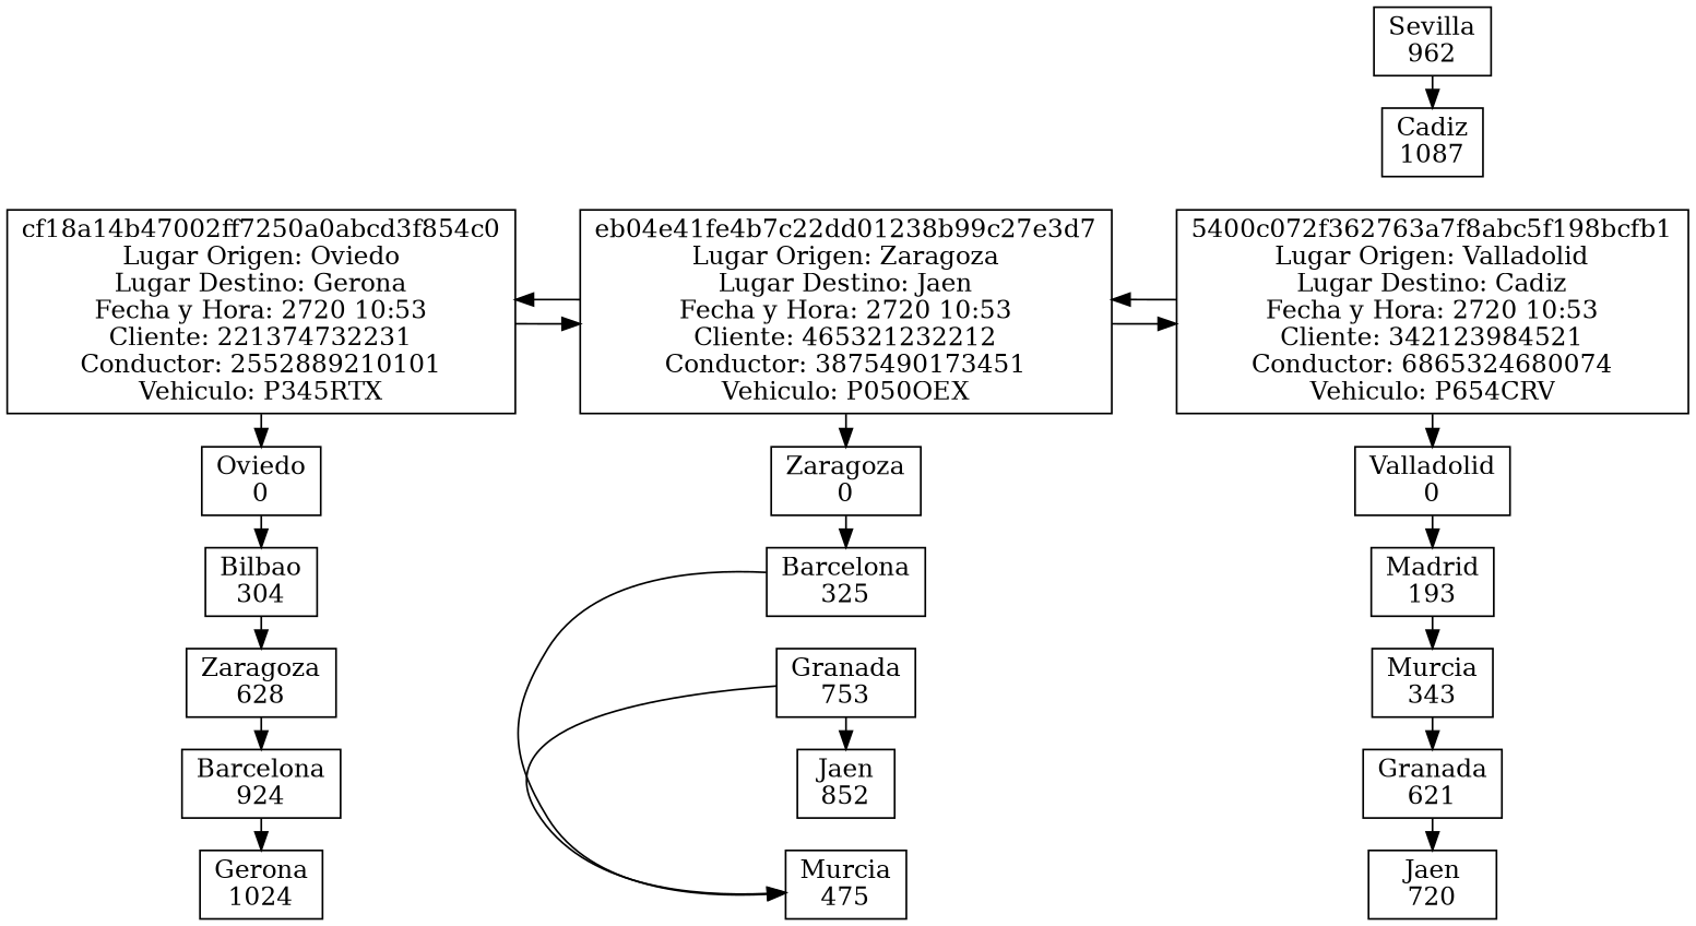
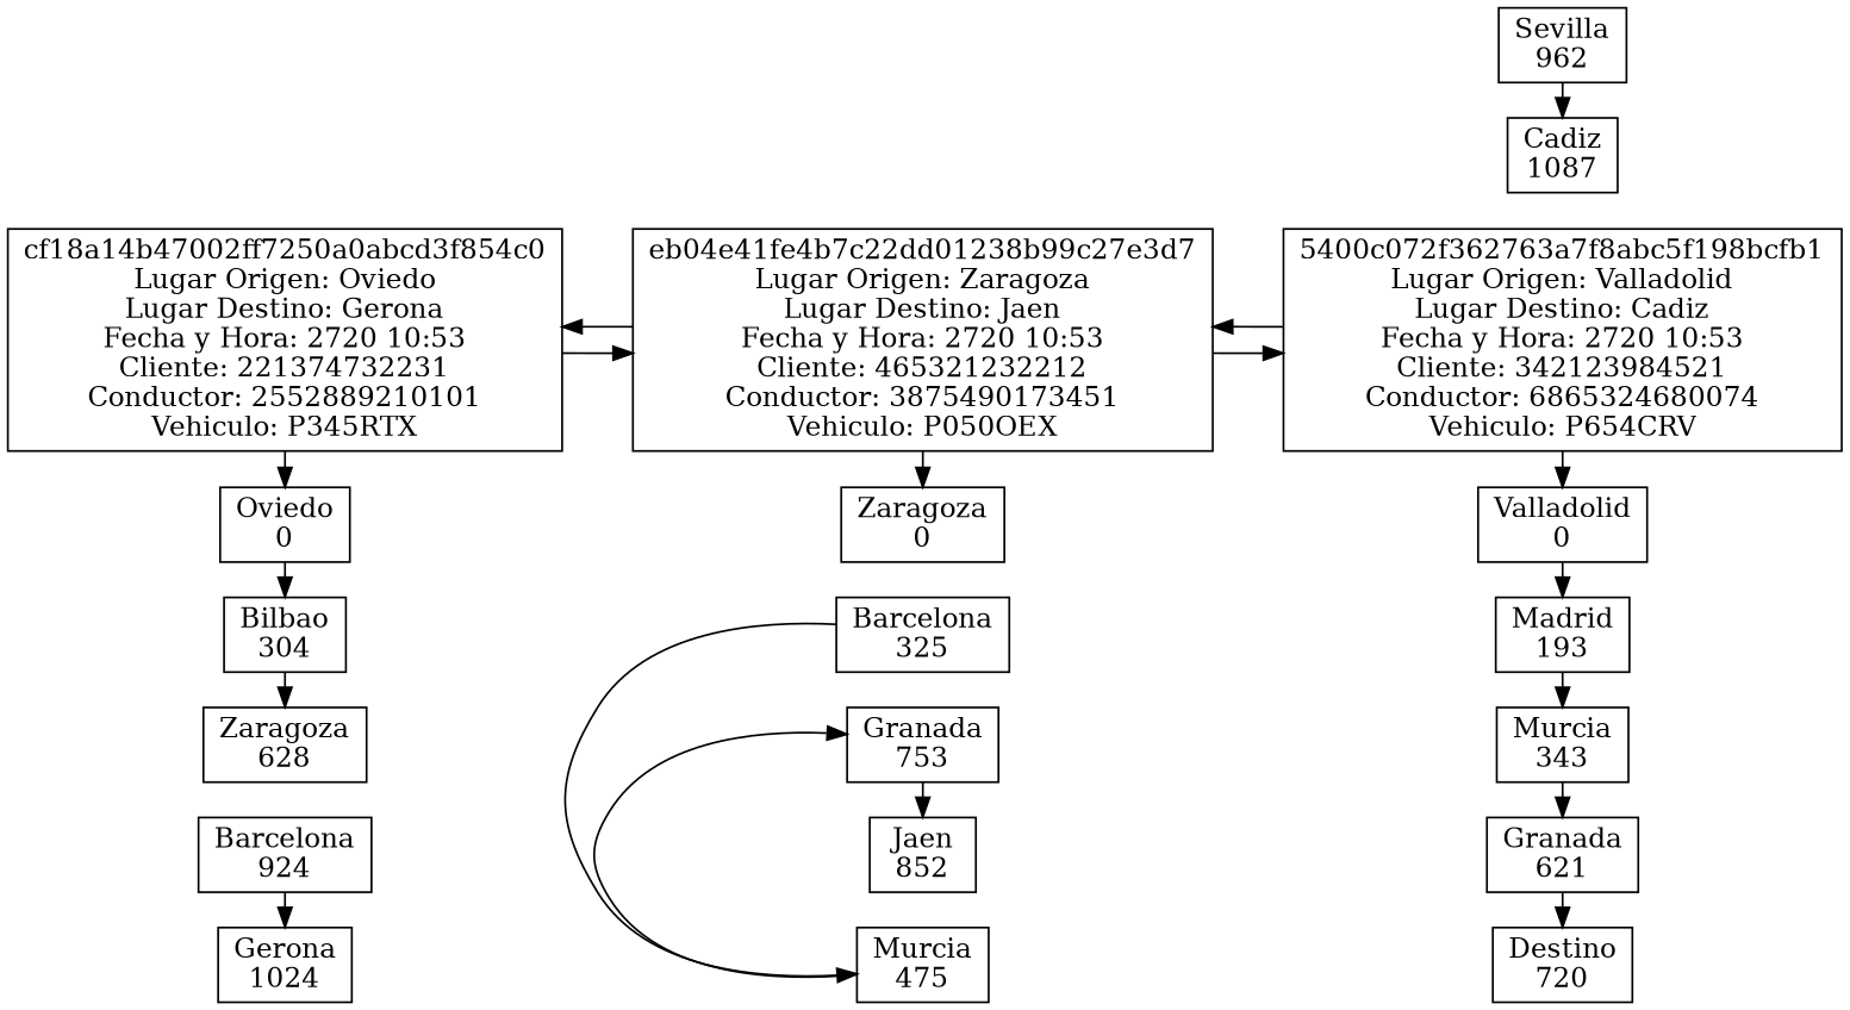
  digraph {
    rankdir=LR
    node [shape=box]
    n1 [label="Oviedo&#92;n0"]
    n2 [label="Bilbao&#92;n304"]
    n3 [label="Zaragoza&#92;n628"]
    n4 [label="Barcelona&#92;n924"]
    n5 [label="Gerona&#92;n1024"]
    n6 [label="cf18a14b47002ff7250a0abcd3f854c0&#92;nLugar Origen: Oviedo&#92;nLugar Destino: Gerona&#92;nFecha y Hora: 2720 10:53&#92;nCliente: 221374732231&#92;nConductor: 2552889210101&#92;nVehiculo: P345RTX"]
    n7 [label="eb04e41fe4b7c22dd01238b99c27e3d7&#92;nLugar Origen: Zaragoza&#92;nLugar Destino: Jaen&#92;nFecha y Hora: 2720 10:53&#92;nCliente: 465321232212&#92;nConductor: 3875490173451&#92;nVehiculo: P050OEX"]
    n8 [label="Zaragoza&#92;n0"]
    n9 [label="5400c072f362763a7f8abc5f198bcfb1&#92;nLugar Origen: Valladolid&#92;nLugar Destino: Cadiz&#92;nFecha y Hora: 2720 10:53&#92;nCliente: 342123984521&#92;nConductor: 6865324680074&#92;nVehiculo: P654CRV"]
    n10 [label="Valladolid&#92;n0"]
    n11 [label="Barcelona&#92;n325"]
    n12 [label="Murcia&#92;n475"]
    n13 [label="Granada&#92;n753"]
    n14 [label="Jaen&#92;n852"]
    n15 [label="Madrid&#92;n193"]
    n16 [label="Murcia&#92;n343"]
    n17 [label="Granada&#92;n621"]
-   n18 [label="Jaen&#92;n720"]
+   n18 [label="Destino&#92;n720"]
    n19 [label="Sevilla&#92;n962"]
    n20 [label="Cadiz&#92;n1087"]
    subgraph sub_1 {
      rank=same
      n1
      n2
      n3
      n4
      n5
    }
    subgraph sub_2 {
      rank=same
      n1
      n6
    }
    subgraph sub_3 {
      rank=same
      n7
      n8
    }
    subgraph sub_4 {
      rank=same
      n9
      n10
    }
    subgraph sub_5 {
      rank=same
      n8
      n11
      n12
      n13
      n14
    }
    subgraph sub_6 {
      rank=same
      n10
      n15
      n16
      n17
      n18
      n19
      n20
    }
    n1 -> n2
    n2 -> n3
-   n3 -> n4
    n4 -> n5
    n6 -> n1
    n6 -> n7
    n7 -> n6
    n7 -> n8
    n7 -> n9
-   n8 -> n11
    n9 -> n7
    n9 -> n10
    n10 -> n15
    n11 -> n12
-   n13 -> n12
+   n12 -> n13
    n13 -> n14
    n15 -> n16
    n16 -> n17
    n17 -> n18
    n19 -> n20
  }
